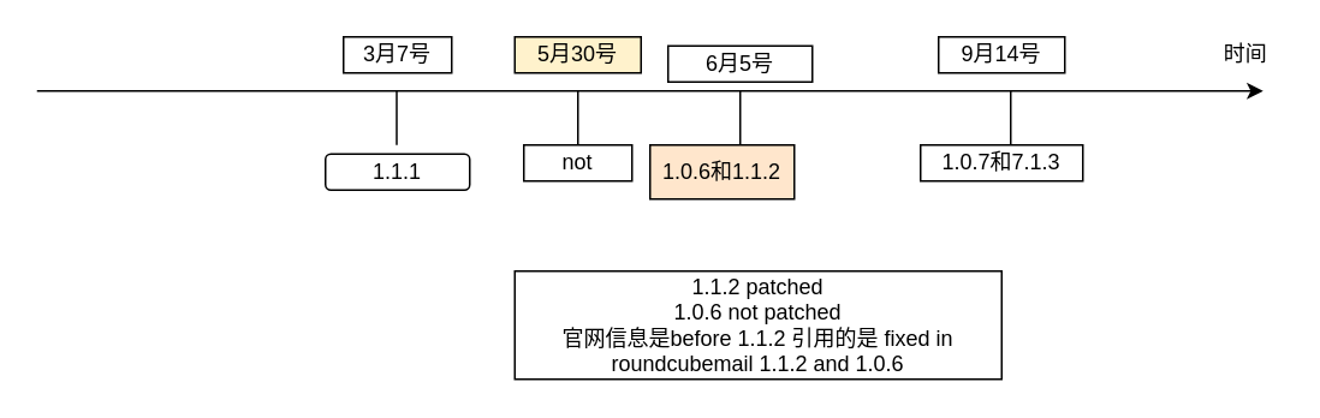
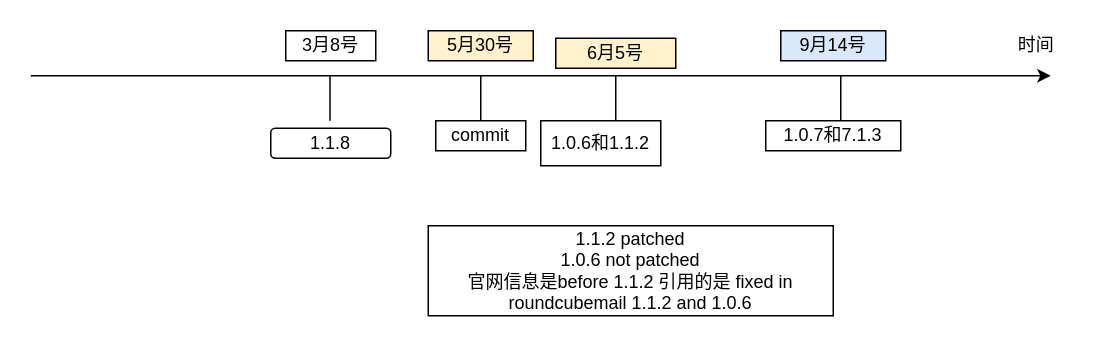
  <mxCell id="0" />
  <mxCell id="1" parent="0" />
  <mxCell id="2" value="" style="endArrow=classic;html=1;" edge="1" parent="1"><mxGeometry width="50" height="50" relative="1" as="geometry"><mxPoint x="20" y="50" as="sourcePoint" /><mxPoint x="700" y="50" as="targetPoint" /></mxGeometry></mxCell>
  <mxCell id="3" value="" style="endArrow=none;html=1;" edge="1" parent="1"><mxGeometry width="50" height="50" relative="1" as="geometry"><mxPoint x="410" y="80" as="sourcePoint" /><mxPoint x="410" y="50" as="targetPoint" /></mxGeometry></mxCell>
- <mxCell id="4" value="1.0.6和1.1.2" style="whiteSpace=wrap;html=1;fillColor=#ffe6cc;" vertex="1" parent="1"><mxGeometry x="360" y="80" width="80" height="30" as="geometry" /></mxCell>
- <mxCell id="5" value="6月5号" style="whiteSpace=wrap;html=1;" vertex="1" parent="1"><mxGeometry x="370" y="25" width="80" height="20" as="geometry" /></mxCell>
+ <mxCell id="4" value="1.0.6和1.1.2" style="whiteSpace=wrap;html=1;" vertex="1" parent="1"><mxGeometry x="360" y="80" width="80" height="30" as="geometry" /></mxCell>
+ <mxCell id="5" value="6月5号" style="whiteSpace=wrap;html=1;fillColor=#fff2cc;" vertex="1" parent="1"><mxGeometry x="370" y="25" width="80" height="20" as="geometry" /></mxCell>
  <mxCell id="6" value="" style="endArrow=none;html=1;" edge="1" parent="1"><mxGeometry width="50" height="50" relative="1" as="geometry"><mxPoint x="219.5" y="80" as="sourcePoint" /><mxPoint x="219.5" y="50" as="targetPoint" /></mxGeometry></mxCell>
- <mxCell id="7" value="1.1.1" style="rounded=1;whiteSpace=wrap;html=1;" vertex="1" parent="1"><mxGeometry x="180" y="85" width="80" height="20" as="geometry" /></mxCell>
- <mxCell id="8" value="3月7号" style="whiteSpace=wrap;html=1;" vertex="1" parent="1"><mxGeometry x="190" y="20" width="60" height="20" as="geometry" /></mxCell>
+ <mxCell id="7" value="1.1.8" style="rounded=1;whiteSpace=wrap;html=1;" vertex="1" parent="1"><mxGeometry x="180" y="85" width="80" height="20" as="geometry" /></mxCell>
+ <mxCell id="8" value="3月8号" style="whiteSpace=wrap;html=1;" vertex="1" parent="1"><mxGeometry x="190" y="20" width="60" height="20" as="geometry" /></mxCell>
  <mxCell id="9" value="" style="endArrow=none;html=1;" edge="1" parent="1"><mxGeometry width="50" height="50" relative="1" as="geometry"><mxPoint x="560" y="80" as="sourcePoint" /><mxPoint x="560" y="50" as="targetPoint" /></mxGeometry></mxCell>
  <mxCell id="10" value="1.0.7和7.1.3" style="whiteSpace=wrap;html=1;" vertex="1" parent="1"><mxGeometry x="510" y="80" width="90" height="20" as="geometry" /></mxCell>
- <mxCell id="11" value="9月14号" style="whiteSpace=wrap;html=1;" vertex="1" parent="1"><mxGeometry x="520" y="20" width="70" height="20" as="geometry" /></mxCell>
+ <mxCell id="11" value="9月14号" style="whiteSpace=wrap;html=1;fillColor=#dae8fc;" vertex="1" parent="1"><mxGeometry x="520" y="20" width="70" height="20" as="geometry" /></mxCell>
  <mxCell id="12" value="" style="endArrow=none;html=1;" edge="1" parent="1"><mxGeometry width="50" height="50" relative="1" as="geometry"><mxPoint x="320" y="80" as="sourcePoint" /><mxPoint x="320" y="50" as="targetPoint" /></mxGeometry></mxCell>
- <mxCell id="13" value="not" style="whiteSpace=wrap;html=1;" vertex="1" parent="1"><mxGeometry x="290" y="80" width="60" height="20" as="geometry" /></mxCell>
+ <mxCell id="13" value="commit" style="whiteSpace=wrap;html=1;" vertex="1" parent="1"><mxGeometry x="290" y="80" width="60" height="20" as="geometry" /></mxCell>
  <mxCell id="14" value="5月30号" style="whiteSpace=wrap;html=1;fillColor=#fff2cc;" vertex="1" parent="1"><mxGeometry x="285" y="20" width="70" height="20" as="geometry" /></mxCell>
  <mxCell id="15" value="1.1.2 patched&lt;br&gt;1.0.6 not patched&lt;br&gt;官网信息是before 1.1.2 引用的是 fixed&amp;nbsp;in roundcubemail 1.1.2 and 1.0.6" style="whiteSpace=wrap;html=1;" vertex="1" parent="1"><mxGeometry x="285" y="150" width="270" height="60" as="geometry" /></mxCell>
  <mxCell id="16" value="时间" style="text;html=1;align=center;verticalAlign=middle;resizable=0;points=[];autosize=1;strokeColor=none;" vertex="1" parent="1"><mxGeometry x="670" y="20" width="40" height="20" as="geometry" /></mxCell>
